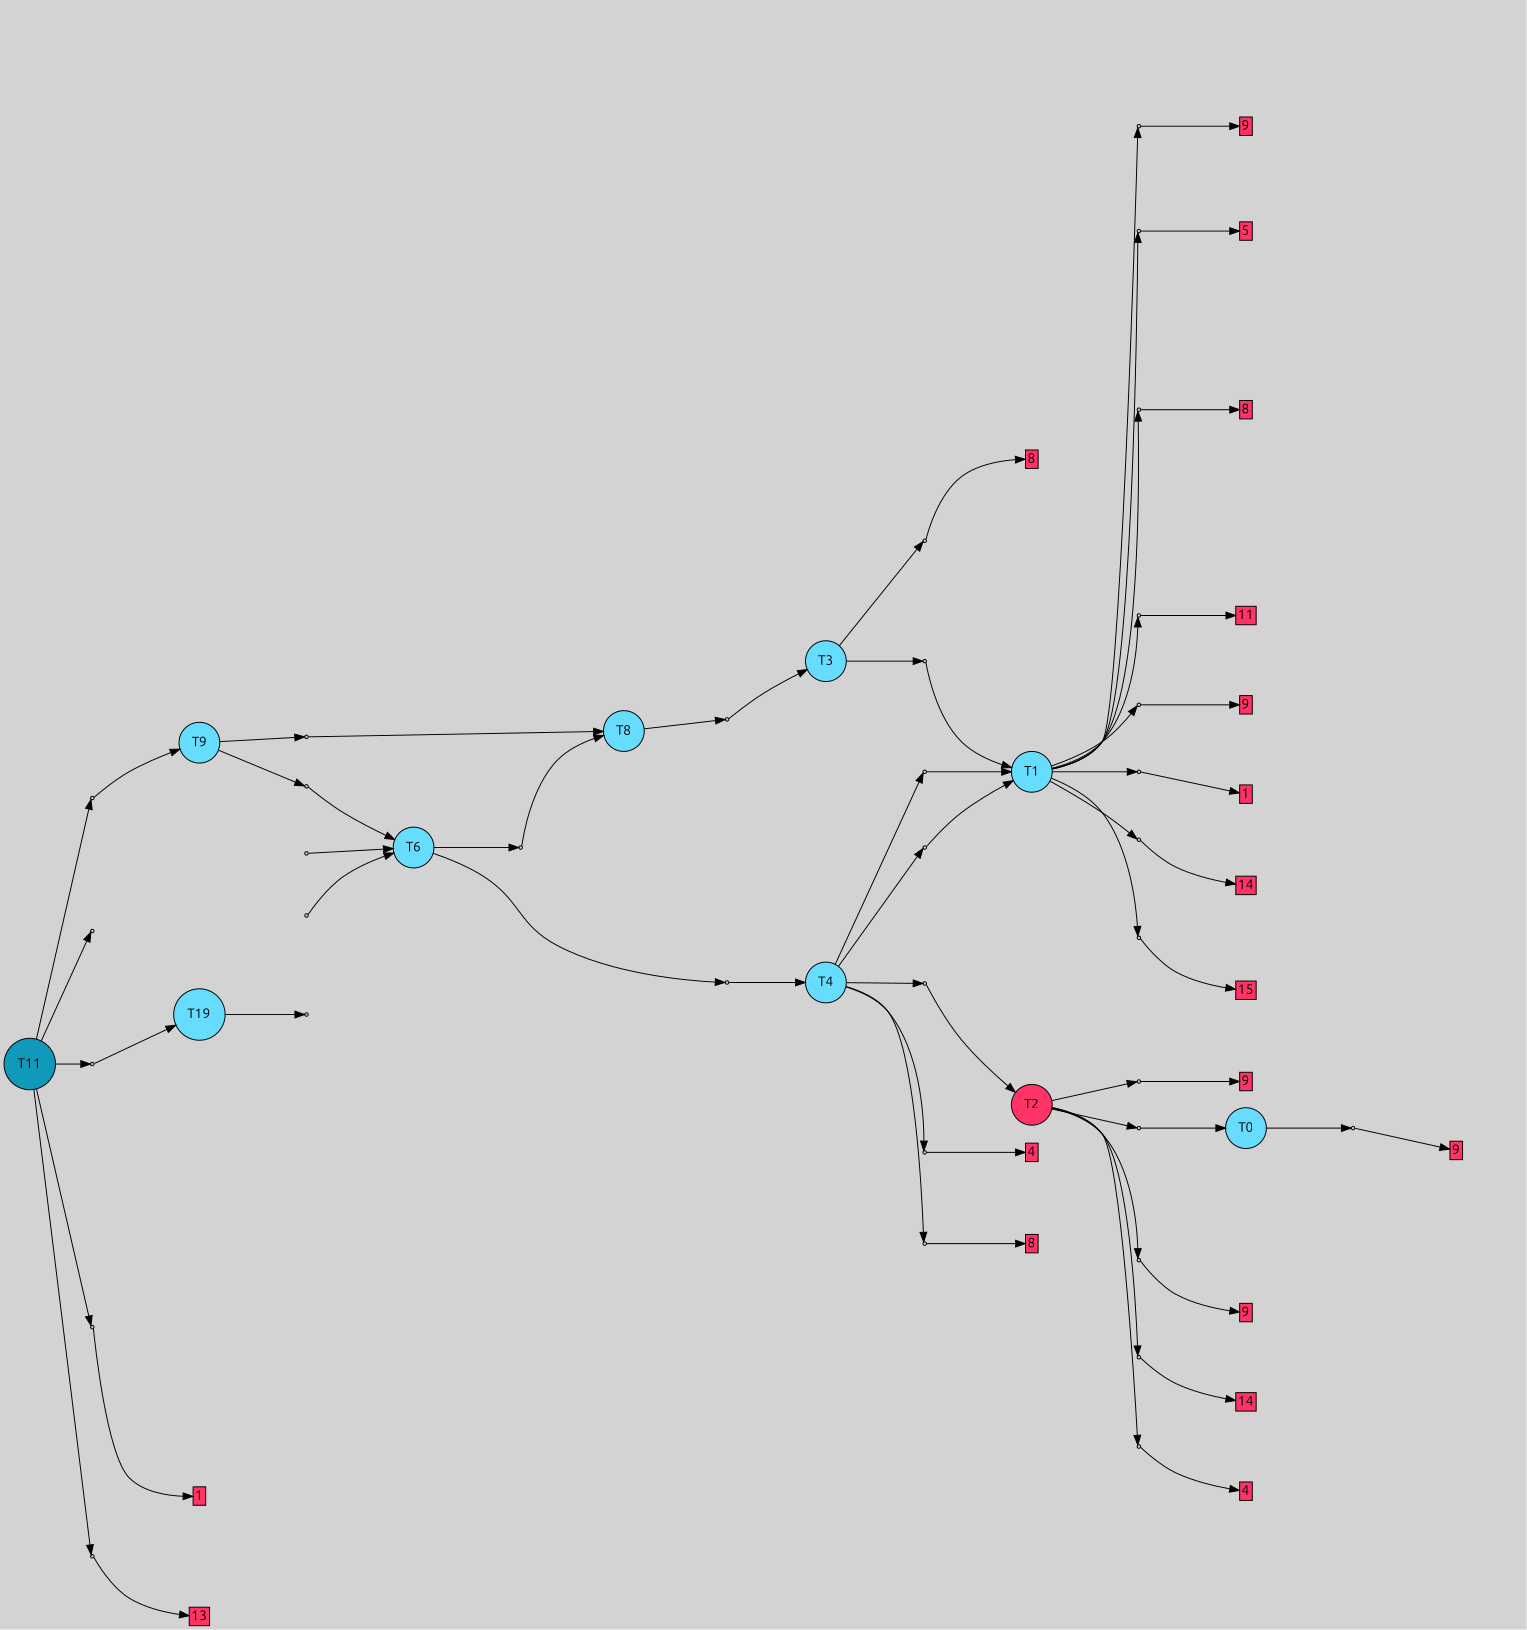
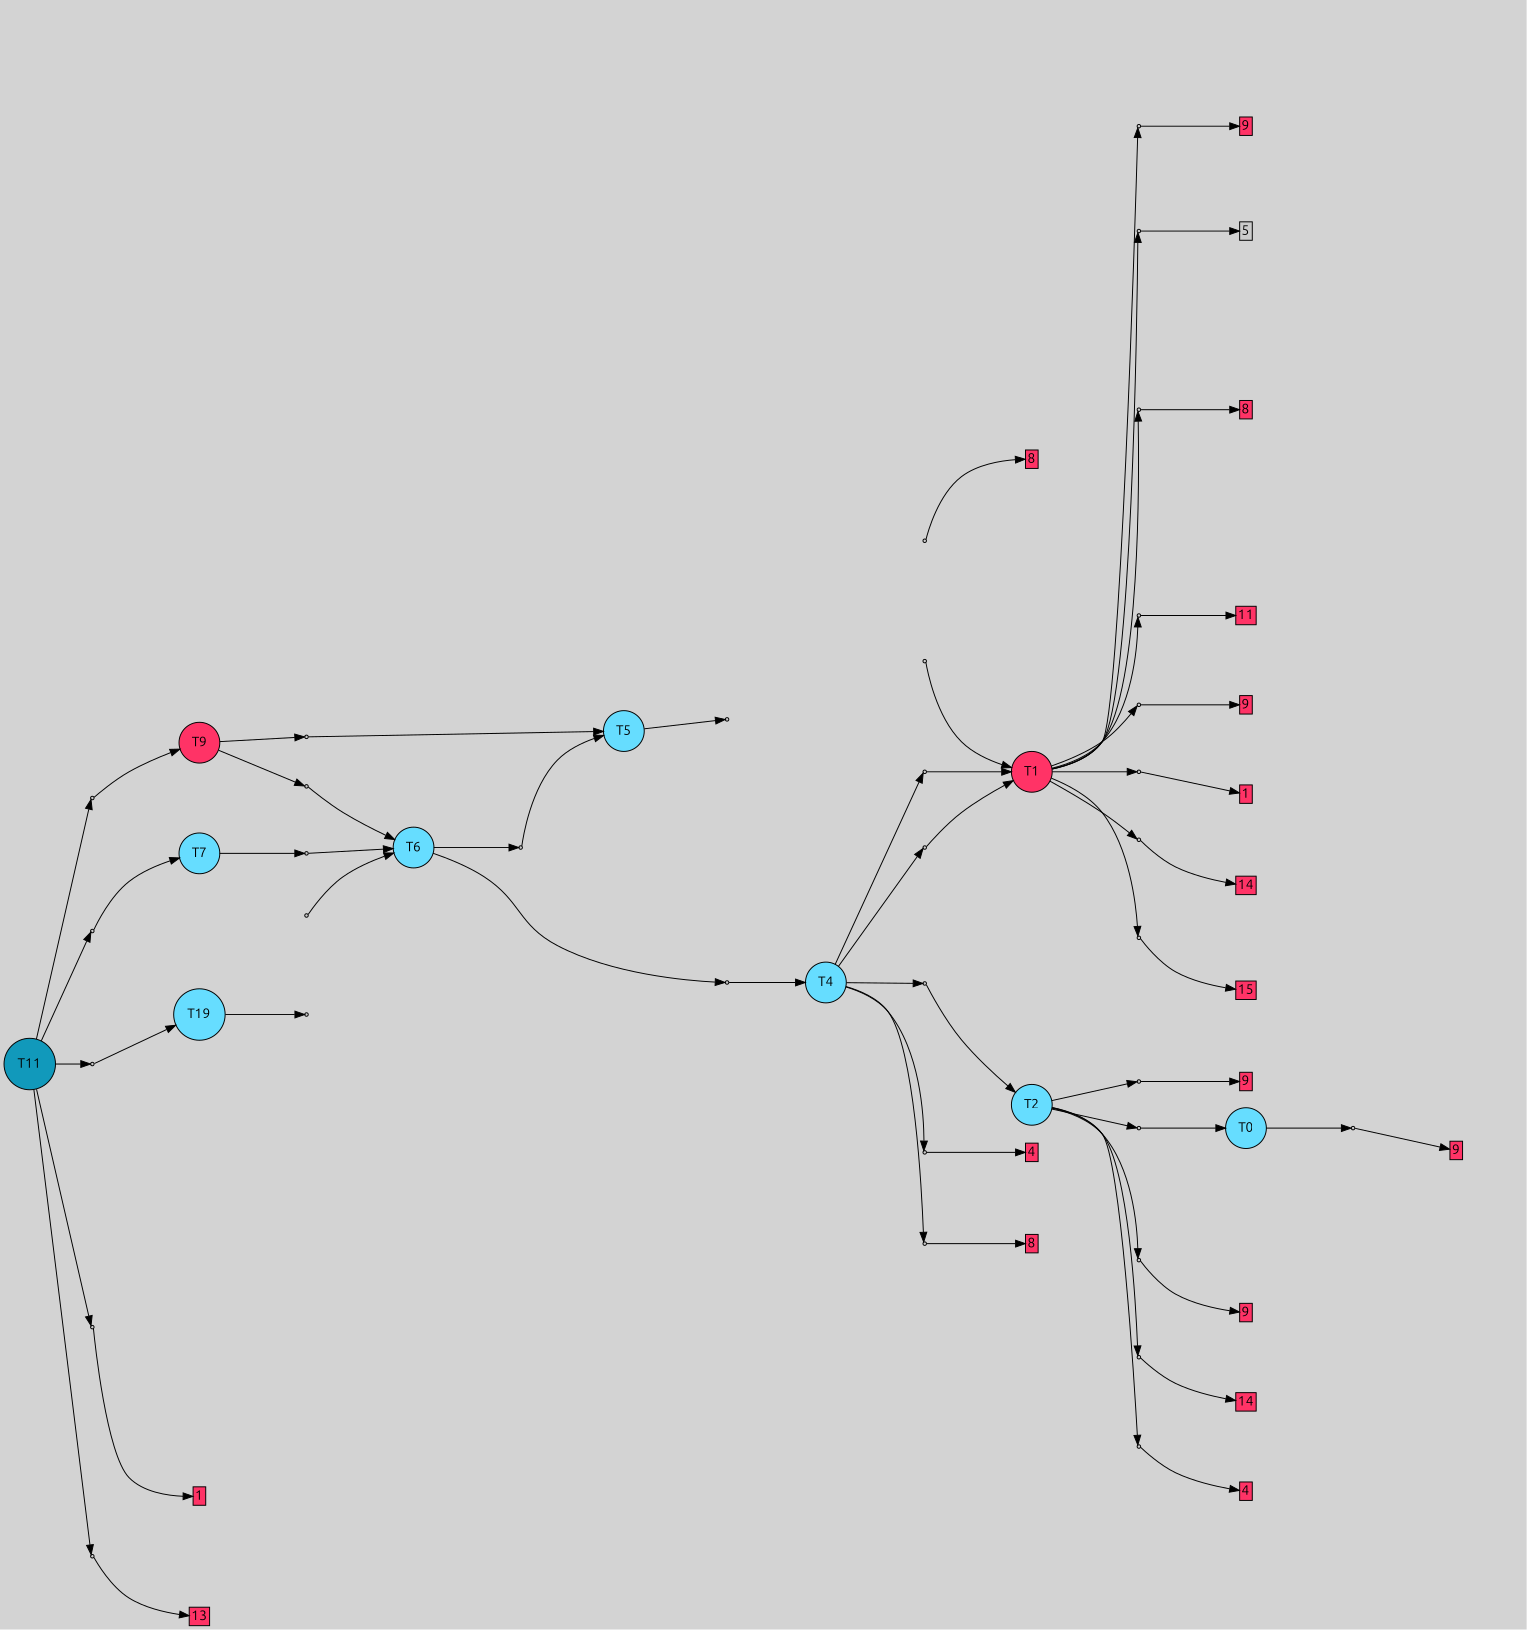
  digraph {
    bgcolor=lightgray
    fontname=Ubuntu
    rankdir=LR
    node [fontname=Ubuntu shape=box style=filled]
    edge [fontname=Ubuntu]
    T11 [fillcolor="#1199bb" shape=circle]
    P29 [fillcolor="#cccccc" shape=point]
    P30 [fillcolor="#cccccc" shape=point]
    P31 [fillcolor="#cccccc" shape=point]
    P32 [fillcolor="#cccccc" shape=point]
    P33 [fillcolor="#cccccc" shape=point]
    T0 [fillcolor="#66ddff" shape=circle]
    P0 [fillcolor="#cccccc" shape=point]
    n9 [label="5|0&1|1258#0|865&#92;n" style=invis]
    n10 [fillcolor="#ff3366" height=0 label=9 margin=0.03 width=0]
-   T1 [fillcolor="#66ddff" shape=circle]
+   T1 [fillcolor="#ff3366" shape=circle]
    P1 [fillcolor="#cccccc" shape=point]
    P2 [fillcolor="#cccccc" shape=point]
    P3 [fillcolor="#cccccc" shape=point]
    P4 [fillcolor="#cccccc" shape=point]
    P5 [fillcolor="#cccccc" shape=point]
    P6 [fillcolor="#cccccc" shape=point]
    P7 [fillcolor="#cccccc" shape=point]
    P8 [fillcolor="#cccccc" shape=point]
    n20 [label="1|0&1|618#1|187&#92;n" style=invis]
    n21 [fillcolor="#ff3366" height=0 label=1 margin=0.03 width=0]
    n22 [label="4|6&1|859#1|1013&#92;n0|0&0|894#1|846&#92;n" style=invis]
    n23 [fillcolor="#ff3366" height=0 label=14 margin=0.03 width=0]
    n24 [label="6|5&1|252#1|1266&#92;n4|0&1|444#1|361&#92;n0|0&0|1336#0|61&#92;n" style=invis]
    n25 [fillcolor="#ff3366" height=0 label=15 margin=0.03 width=0]
    n26 [label="4|3&1|199#1|936&#92;n5|6&1|975#0|749&#92;n4|2&1|522#0|923&#92;n0|1&1|428#0|1250&#92;n0|0&1|1150#0|873&#92;n1|0&0|1046#0|288&#92;n" style=invis]
    n27 [fillcolor="#ff3366" height=0 label=9 margin=0.03 width=0]
    n28 [label="6|6&1|128#0|1281&#92;n6|0&0|238#1|367&#92;n1|0&1|197#0|464&#92;n" style=invis]
-   n29 [fillcolor="#ff3366" height=0 label=5 margin=0.03 width=0]
+   n29 [fillcolor="#cccccc" height=0 label=5 margin=0.03 width=0]
    n30 [label="5|1&1|1060#0|1164&#92;n4|7&0|817#0|491&#92;n7|5&1|234#1|924&#92;n4|4&0|265#0|1053&#92;n3|4&0|287#0|348&#92;n1|7&1|481#1|186&#92;n4|5&0|471#1|1031&#92;n0|0&0|597#0|996&#92;n" style=invis]
    n31 [fillcolor="#ff3366" height=0 label=8 margin=0.03 width=0]
    n32 [label="3|3&1|960#1|1250&#92;n1|7&1|1194#0|427&#92;n3|0&1|882#0|687&#92;n5|1&0|840#1|1245&#92;n4|1&0|809#1|1111&#92;n3|5&0|81#1|1202&#92;n5|6&1|240#0|1050&#92;n1|4&1|912#0|501&#92;n3|6&0|398#0|724&#92;n3|0&0|222#1|316&#92;n" style=invis]
    n33 [fillcolor="#ff3366" height=0 label=11 margin=0.03 width=0]
    n34 [label="4|0&1|1194#1|361&#92;n" style=invis]
    n35 [fillcolor="#ff3366" height=0 label=9 margin=0.03 width=0]
-   T2 [fillcolor="#ff3366" shape=circle]
+   T2 [fillcolor="#66ddff" shape=circle]
    P9 [fillcolor="#cccccc" shape=point]
    P10 [fillcolor="#cccccc" shape=point]
    P11 [fillcolor="#cccccc" shape=point]
    P12 [fillcolor="#cccccc" shape=point]
    P13 [fillcolor="#cccccc" shape=point]
    n42 [label="1|0&1|196#1|1083&#92;n" style=invis]
    n43 [fillcolor="#ff3366" height=0 label=14 margin=0.03 width=0]
    n44 [label="3|0&1|836#1|753&#92;n" style=invis]
    n45 [fillcolor="#ff3366" height=0 label=4 margin=0.03 width=0]
    n46 [label="0|7&1|159#1|1136&#92;n1|0&1|345#0|791&#92;n" style=invis]
    n47 [fillcolor="#ff3366" height=0 label=9 margin=0.03 width=0]
    n48 [label="4|4&1|1211#1|235&#92;n4|6&0|1316#1|1155&#92;n0|0&1|962#0|438&#92;n" style=invis]
    n49 [label="5|6&1|975#0|403&#92;n3|0&1|1189#1|894&#92;n1|0&0|1046#0|288&#92;n" style=invis]
    n50 [fillcolor="#ff3366" height=0 label=9 margin=0.03 width=0]
-   T3 [fillcolor="#66ddff" shape=circle]
    P14 [fillcolor="#cccccc" shape=point]
    P15 [fillcolor="#cccccc" shape=point]
    n54 [label="6|4&1|1072#0|1152&#92;n2|3&0|276#1|815&#92;n5|7&0|851#1|365&#92;n4|2&1|803#0|639&#92;n5|5&1|335#0|556&#92;n1|5&0|90#0|405&#92;n3|0&0|1261#1|80&#92;n" style=invis]
    n55 [fillcolor="#ff3366" height=0 label=8 margin=0.03 width=0]
    n56 [label="1|1&1|498#1|146&#92;n7|5&1|978#1|596&#92;n1|0&0|325#0|1121&#92;n" style=invis]
    T4 [fillcolor="#66ddff" shape=circle]
    P16 [fillcolor="#cccccc" shape=point]
    P17 [fillcolor="#cccccc" shape=point]
    P18 [fillcolor="#cccccc" shape=point]
    P19 [fillcolor="#cccccc" shape=point]
    P20 [fillcolor="#cccccc" shape=point]
    n63 [label="7|1&1|174#0|844&#92;n7|5&1|978#1|596&#92;n1|0&0|325#0|1121&#92;n" style=invis]
    n64 [label="6|3&1|59#0|279&#92;n4|7&0|115#1|210&#92;n1|2&1|157#0|1103&#92;n3|6&0|314#1|501&#92;n1|4&1|550#0|710&#92;n0|0&0|636#1|731&#92;n" style=invis]
    n65 [label="0|2&1|1028#0|679&#92;n1|0&0|930#1|1229&#92;n" style=invis]
    n66 [fillcolor="#ff3366" height=0 label=4 margin=0.03 width=0]
    n67 [label="1|1&1|498#1|146&#92;n7|5&1|978#1|596&#92;n1|0&0|325#0|1121&#92;n" style=invis]
    n68 [label="2|7&0|903#1|1148&#92;n5|7&0|671#1|566&#92;n5|0&0|103#1|55&#92;n2|7&0|168#1|747&#92;n2|0&0|95#0|935&#92;n" style=invis]
    n69 [fillcolor="#ff3366" height=0 label=8 margin=0.03 width=0]
-   T5 [fillcolor="#66ddff" shape=circle label=T8]
+   T5 [fillcolor="#66ddff" shape=circle]
    P21 [fillcolor="#cccccc" shape=point]
    n72 [label="3|0&1|187#0|919&#92;n" style=invis]
    T6 [fillcolor="#66ddff" shape=circle]
    P22 [fillcolor="#cccccc" shape=point]
    P23 [fillcolor="#cccccc" shape=point]
    n76 [label="3|0&1|775#0|919&#92;n" style=invis]
    n77 [label="6|6&1|321#0|1303&#92;n6|4&0|446#1|1276&#92;n0|3&0|756#1|468&#92;n0|5&1|868#1|586&#92;n3|2&1|850#0|357&#92;n6|1&1|27#1|1143&#92;n2|0&0|633#0|466&#92;n6|5&0|235#0|1003&#92;n3|2&1|1104#0|144&#92;n1|2&0|746#0|61&#92;n7|0&0|1098#0|934&#92;n" style=invis]
+   T7 [fillcolor="#66ddff" shape=circle]
    P24 [fillcolor="#cccccc" shape=point]
    n80 [label="3|0&1|1017#0|1091&#92;n" style=invis]
    P25 [fillcolor="#cccccc" shape=point]
    n82 [label="3|0&1|1017#0|1091&#92;n" style=invis]
-   T9 [fillcolor="#66ddff" shape=circle]
+   T9 [fillcolor="#ff3366" shape=circle]
    P26 [fillcolor="#cccccc" shape=point]
    P27 [fillcolor="#cccccc" shape=point]
    n86 [label="3|0&1|1017#0|1091&#92;n" style=invis]
    n87 [label="6|6&1|321#0|1303&#92;n6|4&0|446#1|1276&#92;n0|3&0|756#1|468&#92;n0|5&1|868#1|586&#92;n3|2&1|850#0|357&#92;n6|1&1|27#1|1143&#92;n2|0&0|633#0|466&#92;n6|5&0|235#0|1003&#92;n3|2&1|1104#0|144&#92;n1|2&0|746#0|61&#92;n7|0&0|1098#0|934&#92;n" style=invis]
    n88 [fillcolor="#66ddff" label=T19 shape=circle]
    P28 [fillcolor="#cccccc" shape=point]
    n90 [label="3|0&1|709#0|1091&#92;n" style=invis]
    n91 [label="3|0&1|375#0|957&#92;n" style=invis]
    n92 [label="0|2&1|1333#0|1019&#92;n7|3&1|899#0|897&#92;n3|1&0|706#1|338&#92;n7|7&0|763#1|899&#92;n2|0&0|799#0|657&#92;n" style=invis]
    n93 [label="1|3&0|1257#1|973&#92;n3|2&0|419#1|1180&#92;n2|6&0|1170#0|1202&#92;n0|0&0|894#1|846&#92;n0|4&1|938#1|92&#92;n6|2&0|404#0|1028&#92;n3|0&0|82#0|112&#92;n" style=invis]
    n94 [label="4|1&1|1253#0|955&#92;n7|6&0|369#1|776&#92;n4|1&0|1254#1|1310&#92;n4|3&1|1336#0|1185&#92;n6|5&1|367#1|781&#92;n2|4&0|1147#0|693&#92;n3|6&1|499#0|1051&#92;n2|0&0|1142#0|524&#92;n0|2&0|419#1|654&#92;n2|1&0|1224#0|219&#92;n4|0&0|769#1|988&#92;n7|1&0|746#1|90&#92;n2|6&0|1170#0|1202&#92;n1|1&0|1336#0|1233&#92;n7|7&0|169#1|710&#92;n7|4&0|519#0|1083&#92;n7|0&0|742#0|136&#92;n6|2&0|404#0|1028&#92;n3|0&0|82#0|112&#92;n" style=invis]
    n95 [fillcolor="#ff3366" height=0 label=1 margin=0.03 width=0]
    n96 [label="2|1&1|587#1|524&#92;n1|3&0|1073#1|958&#92;n1|7&1|1007#0|907&#92;n7|0&0|655#0|174&#92;n" style=invis]
    n97 [fillcolor="#ff3366" height=0 label=13 margin=0.03 width=0]
    subgraph sub_1 {
      rank=same
      T11
    }
    T11 -> P29
    T11 -> P30
    T11 -> P31
    T11 -> P32
    T11 -> P33
    P29 -> T9
    P29 -> n91 [style=invis]
+   P30 -> T7
    P30 -> n92 [style=invis]
    P31 -> n88
    P31 -> n93 [style=invis]
    P32 -> n94 [style=invis]
    P32 -> n95
    P33 -> n96 [style=invis]
    P33 -> n97
    T0 -> P0
    P0 -> n9 [style=invis]
    P0 -> n10
    T1 -> P1
    T1 -> P2
    T1 -> P3
    T1 -> P4
    T1 -> P5
    T1 -> P6
    T1 -> P7
    T1 -> P8
    P1 -> n20 [style=invis]
    P1 -> n21
    P2 -> n22 [style=invis]
    P2 -> n23
    P3 -> n24 [style=invis]
    P3 -> n25
    P4 -> n26 [style=invis]
    P4 -> n27
    P5 -> n28 [style=invis]
    P5 -> n29
    P6 -> n30 [style=invis]
    P6 -> n31
    P7 -> n32 [style=invis]
    P7 -> n33
    P8 -> n34 [style=invis]
    P8 -> n35
    T2 -> P9
    T2 -> P10
    T2 -> P11
    T2 -> P12
    T2 -> P13
    P9 -> n42 [style=invis]
    P9 -> n43
    P10 -> n44 [style=invis]
    P10 -> n45
    P11 -> n46 [style=invis]
    P11 -> n47
    P12 -> T0
    P12 -> n48 [style=invis]
    P13 -> n49 [style=invis]
    P13 -> n50
-   T3 -> P14
-   T3 -> P15
    P14 -> n54 [style=invis]
    P14 -> n55
    P15 -> T1
    P15 -> n56 [style=invis]
    T4 -> P16
    T4 -> P17
    T4 -> P18
    T4 -> P19
    T4 -> P20
    P16 -> T1
    P16 -> n63 [style=invis]
    P17 -> T2
    P17 -> n64 [style=invis]
    P18 -> n65 [style=invis]
    P18 -> n66
    P19 -> T1
    P19 -> n67 [style=invis]
    P20 -> n68 [style=invis]
    P20 -> n69
    T5 -> P21
-   P21 -> T3
    P21 -> n72 [style=invis]
    T6 -> P22
    T6 -> P23
    P22 -> T4
    P22 -> n76 [style=invis]
    P23 -> T5
    P23 -> n77 [style=invis]
+   T7 -> P24
    P24 -> T6
    P24 -> n80 [style=invis]
    P25 -> T6
    P25 -> n82 [style=invis]
    T9 -> P26
    T9 -> P27
    P26 -> T6
    P26 -> n86 [style=invis]
    P27 -> T5
    P27 -> n87 [style=invis]
    n88 -> P28
    P28 -> n90 [style=invis]
  }
